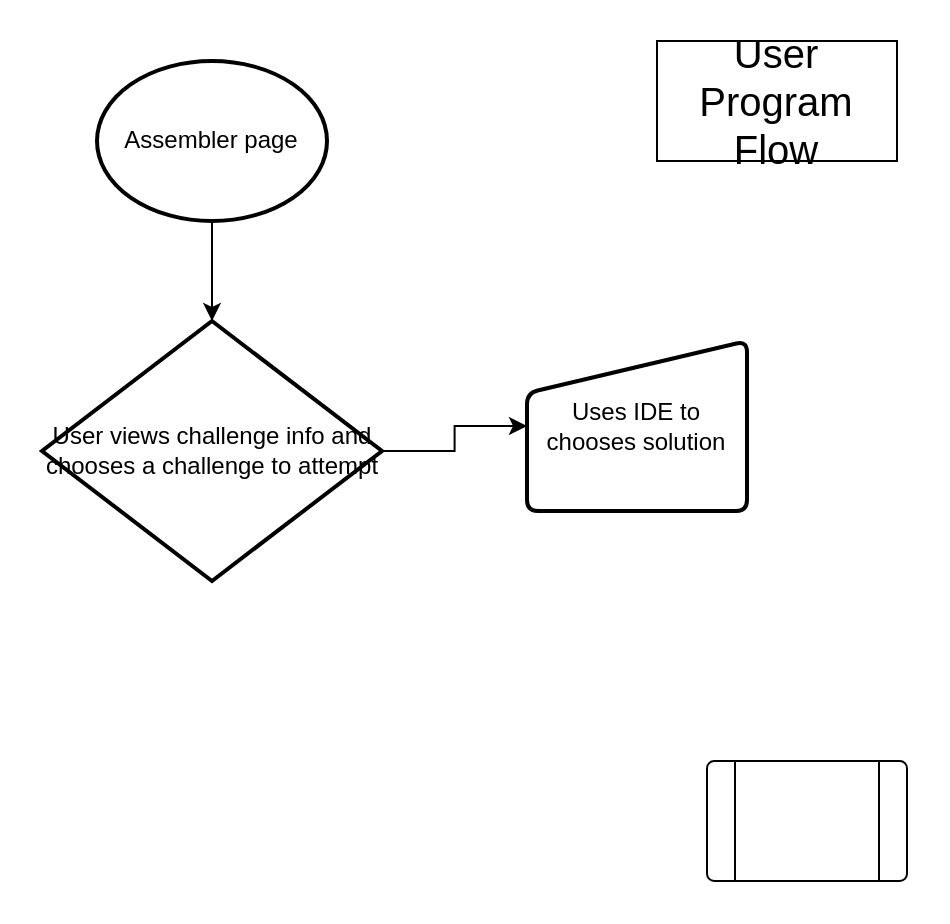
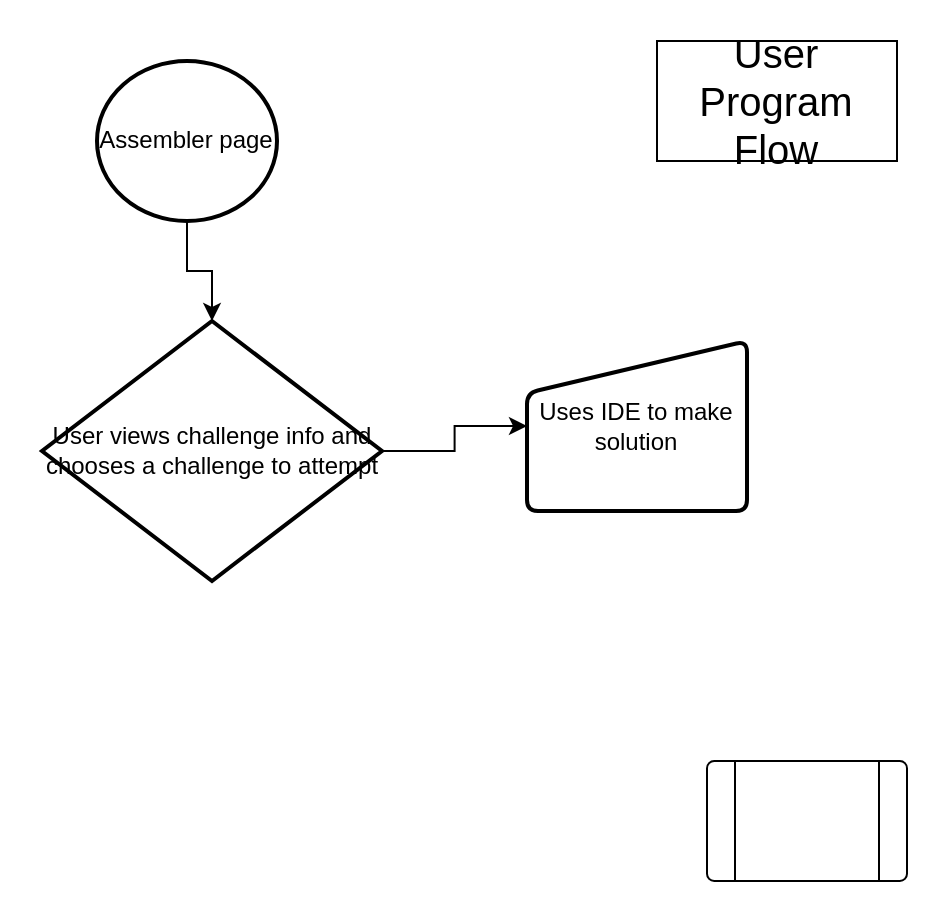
  <mxCell id="0" />
  <mxCell id="1" parent="0" />
  <mxCell id="2" value="&lt;font style=&quot;font-size: 20px;&quot;&gt;User Program Flow&lt;/font&gt;" style="rounded=0;whiteSpace=wrap;html=1;" vertex="1" parent="1"><mxGeometry x="328" y="20" width="120" height="60" as="geometry" /></mxCell>
  <mxCell id="3" style="edgeStyle=orthogonalEdgeStyle;rounded=0;orthogonalLoop=1;jettySize=auto;html=1;" edge="1" parent="1" source="4" target="7"><mxGeometry relative="1" as="geometry" /></mxCell>
  <mxCell id="4" value="&lt;font&gt;User views challenge info and chooses a challenge to attempt&lt;/font&gt;" style="strokeWidth=2;html=1;shape=mxgraph.flowchart.decision;whiteSpace=wrap;" vertex="1" parent="1"><mxGeometry x="20.5" y="160" width="170" height="130" as="geometry" /></mxCell>
- <mxCell id="5" value="Assembler page" style="strokeWidth=2;html=1;shape=mxgraph.flowchart.start_1;whiteSpace=wrap;" vertex="1" parent="1"><mxGeometry x="48" y="30" width="115" height="80" as="geometry" /></mxCell>
+ <mxCell id="5" value="Assembler page" style="strokeWidth=2;html=1;shape=mxgraph.flowchart.start_1;whiteSpace=wrap;" vertex="1" parent="1"><mxGeometry x="48" y="30" width="90" height="80" as="geometry" /></mxCell>
  <mxCell id="6" style="edgeStyle=orthogonalEdgeStyle;rounded=0;orthogonalLoop=1;jettySize=auto;html=1;entryX=0.5;entryY=0;entryDx=0;entryDy=0;entryPerimeter=0;" edge="1" parent="1" source="5" target="4"><mxGeometry relative="1" as="geometry" /></mxCell>
- <mxCell id="7" value="Uses IDE to chooses solution" style="html=1;strokeWidth=2;shape=manualInput;whiteSpace=wrap;rounded=1;size=26;arcSize=11;" vertex="1" parent="1"><mxGeometry x="263" y="170" width="110" height="85" as="geometry" /></mxCell>
+ <mxCell id="7" value="Uses IDE to make solution" style="html=1;strokeWidth=2;shape=manualInput;whiteSpace=wrap;rounded=1;size=26;arcSize=11;" vertex="1" parent="1"><mxGeometry x="263" y="170" width="110" height="85" as="geometry" /></mxCell>
  <mxCell id="8" value="" style="verticalLabelPosition=bottom;verticalAlign=top;html=1;shape=process;whiteSpace=wrap;rounded=1;size=0.14;arcSize=6;" vertex="1" parent="1"><mxGeometry x="353" y="380" width="100" height="60" as="geometry" /></mxCell>
